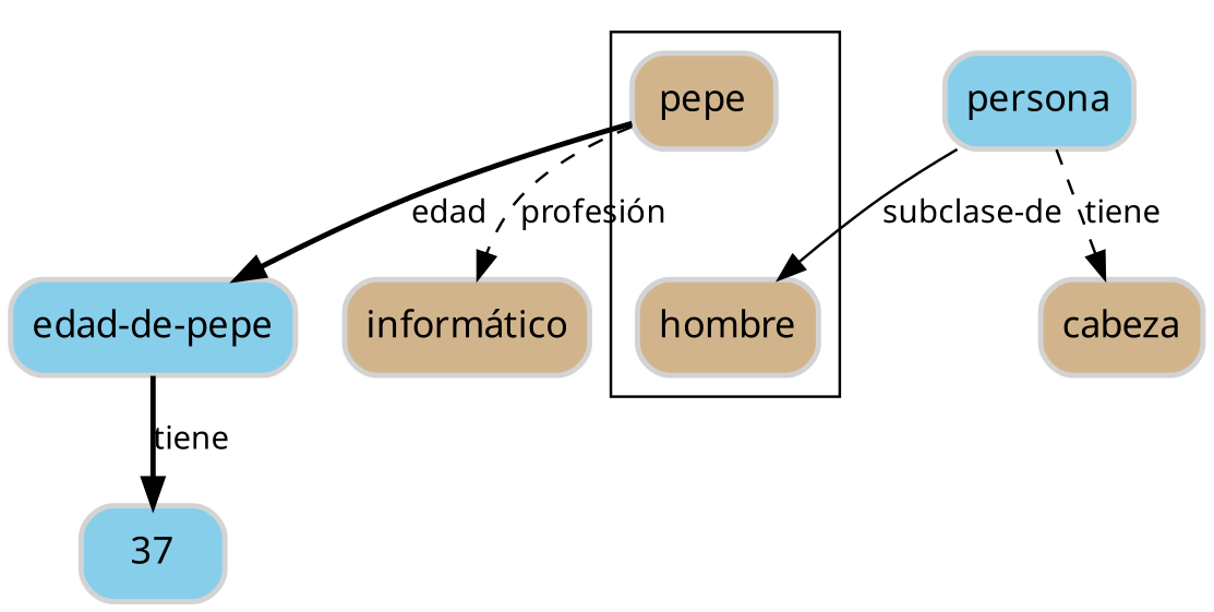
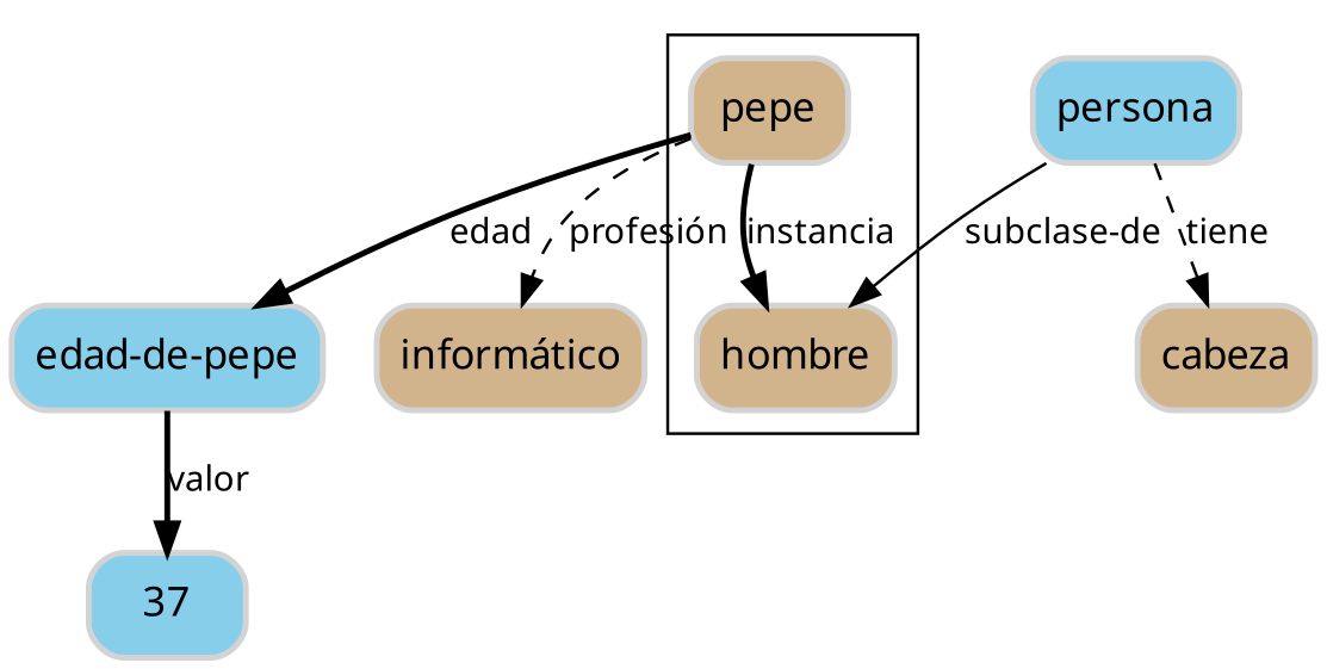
  digraph {
    node [color=lightgray fillcolor=tan fontname=Nimbus shape=box style="rounded,filled,bold"]
    edge [fontname=Nimbus fontsize=12 style=bold weight=2]
    n1 [label=pepe]
    n2 [label=hombre]
    n3 [label="informático"]
    n4 [fillcolor=skyblue label="edad-de-pepe"]
    n5 [fillcolor=skyblue label=37]
    n6 [fillcolor=skyblue label=persona]
    n7 [label=cabeza]
    subgraph cluster_1 {
      n1
      n2
    }
+   n1 -> n2 [label=instancia]
    n1 -> n3 [label="profesión" style=dashed]
    n1 -> n4 [label=edad]
-   n4 -> n5 [label=tiene]
+   n4 -> n5 [label=valor]
    n6 -> n2 [label="subclase-de" style=solid]
    n6 -> n7 [label=tiene style=dashed]
  }
